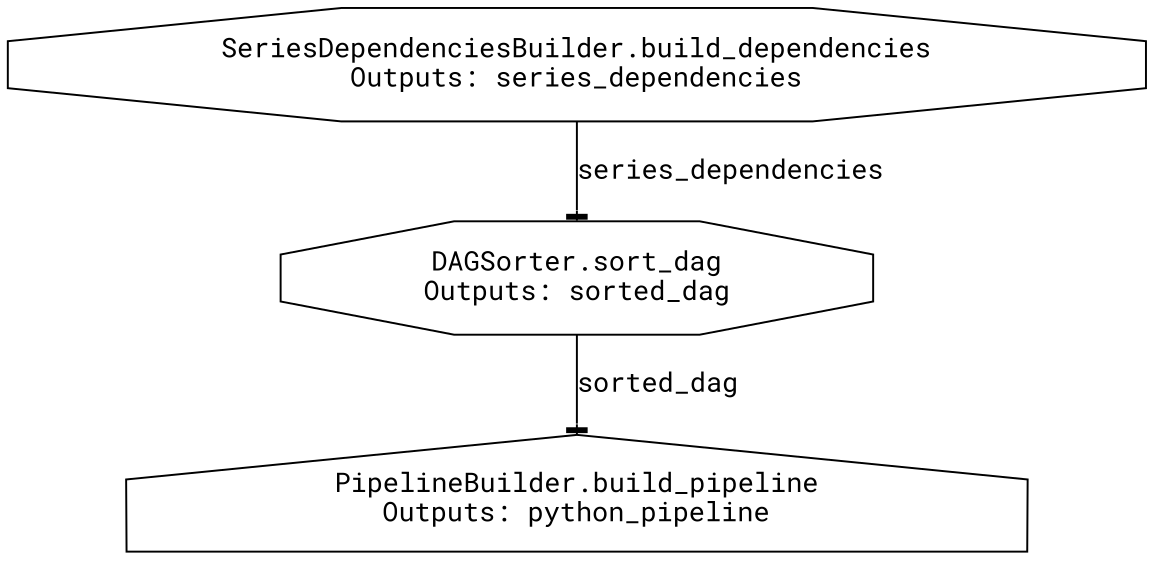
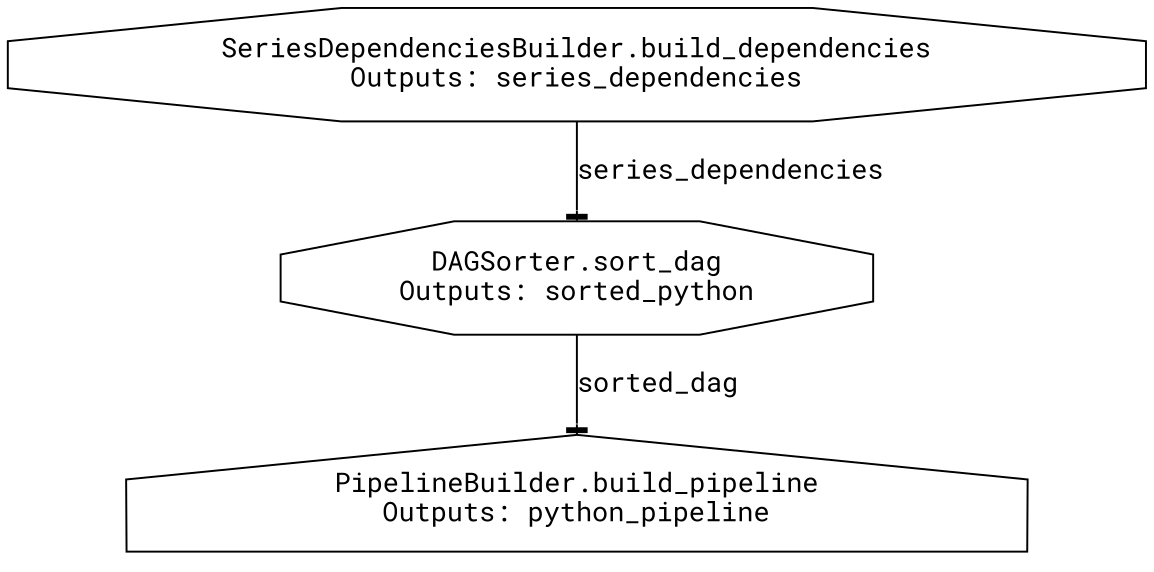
  digraph {
    fontname="Roboto Mono"
    node [shape=octagon fontname="Roboto Mono"]
    edge [arrowhead=tee fontname="Roboto Mono"]
    n1 [label="SeriesDependenciesBuilder.build_dependencies\nOutputs: series_dependencies"]
-   n2 [label="DAGSorter.sort_dag\nOutputs: sorted_dag"]
+   n2 [label="DAGSorter.sort_dag\nOutputs: sorted_python"]
    n3 [label="PipelineBuilder.build_pipeline\nOutputs: python_pipeline" shape=house]
    n1 -> n2 [label=series_dependencies]
    n2 -> n3 [label=sorted_dag]
  }
